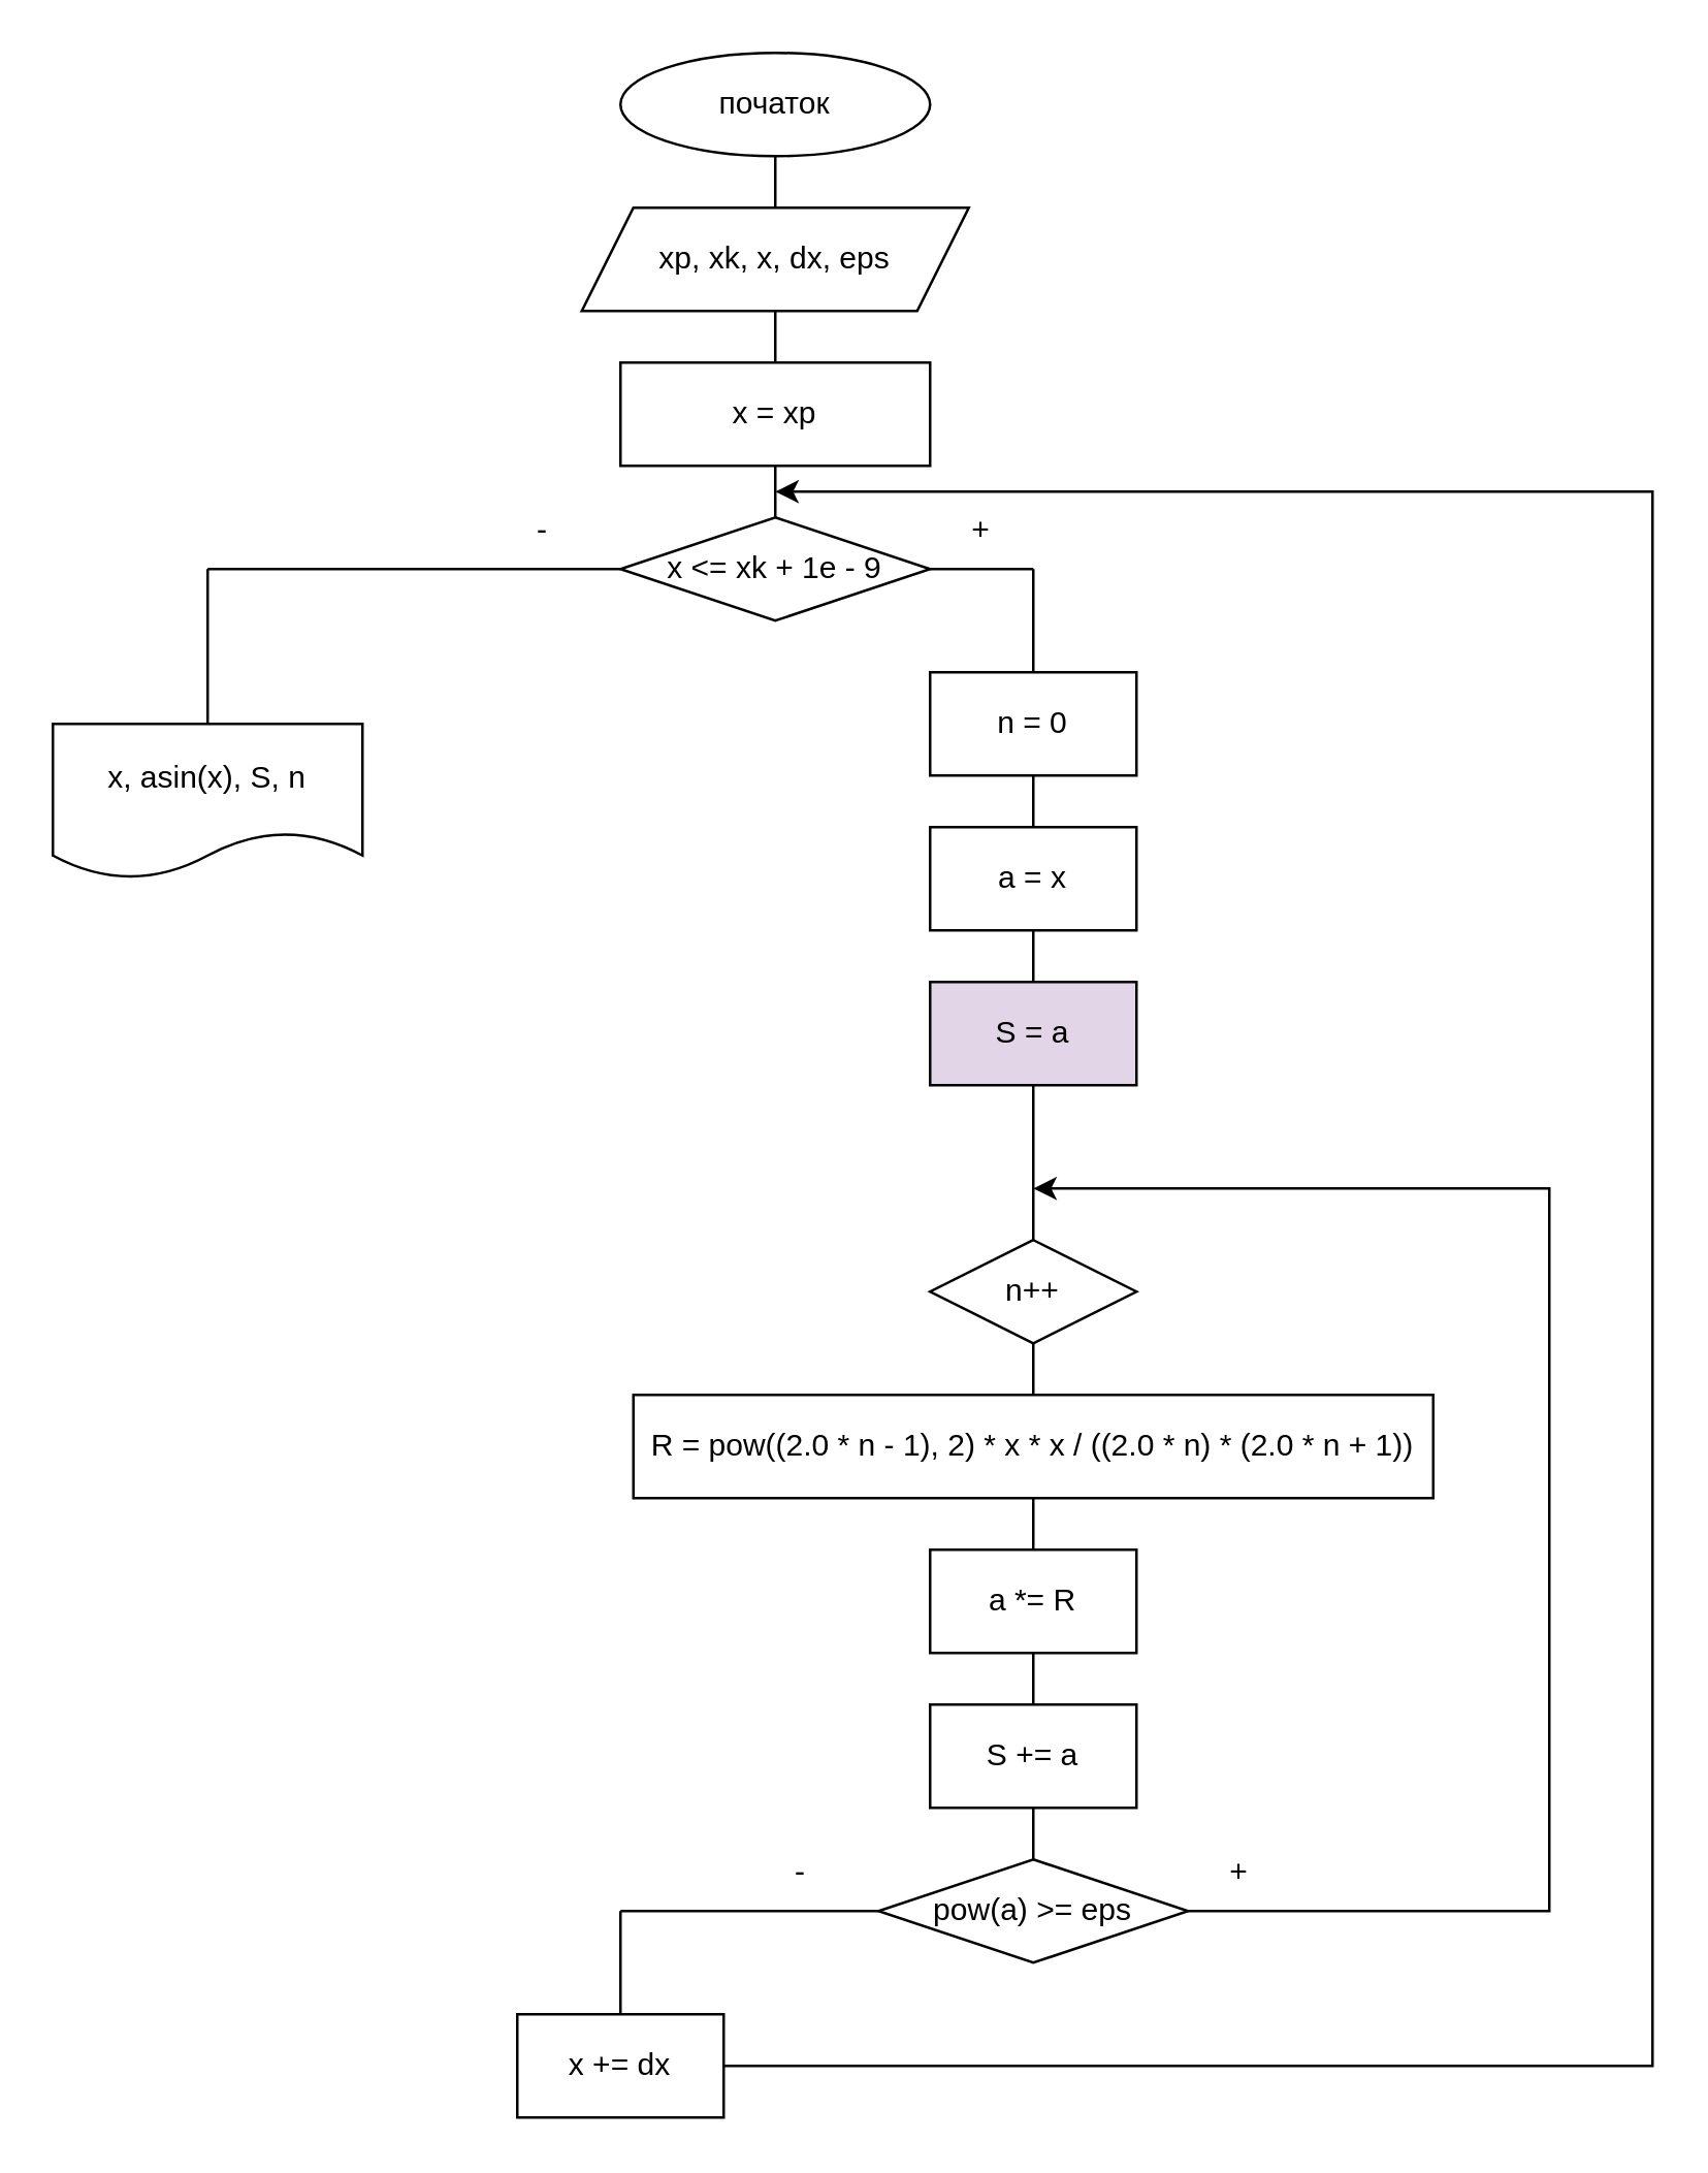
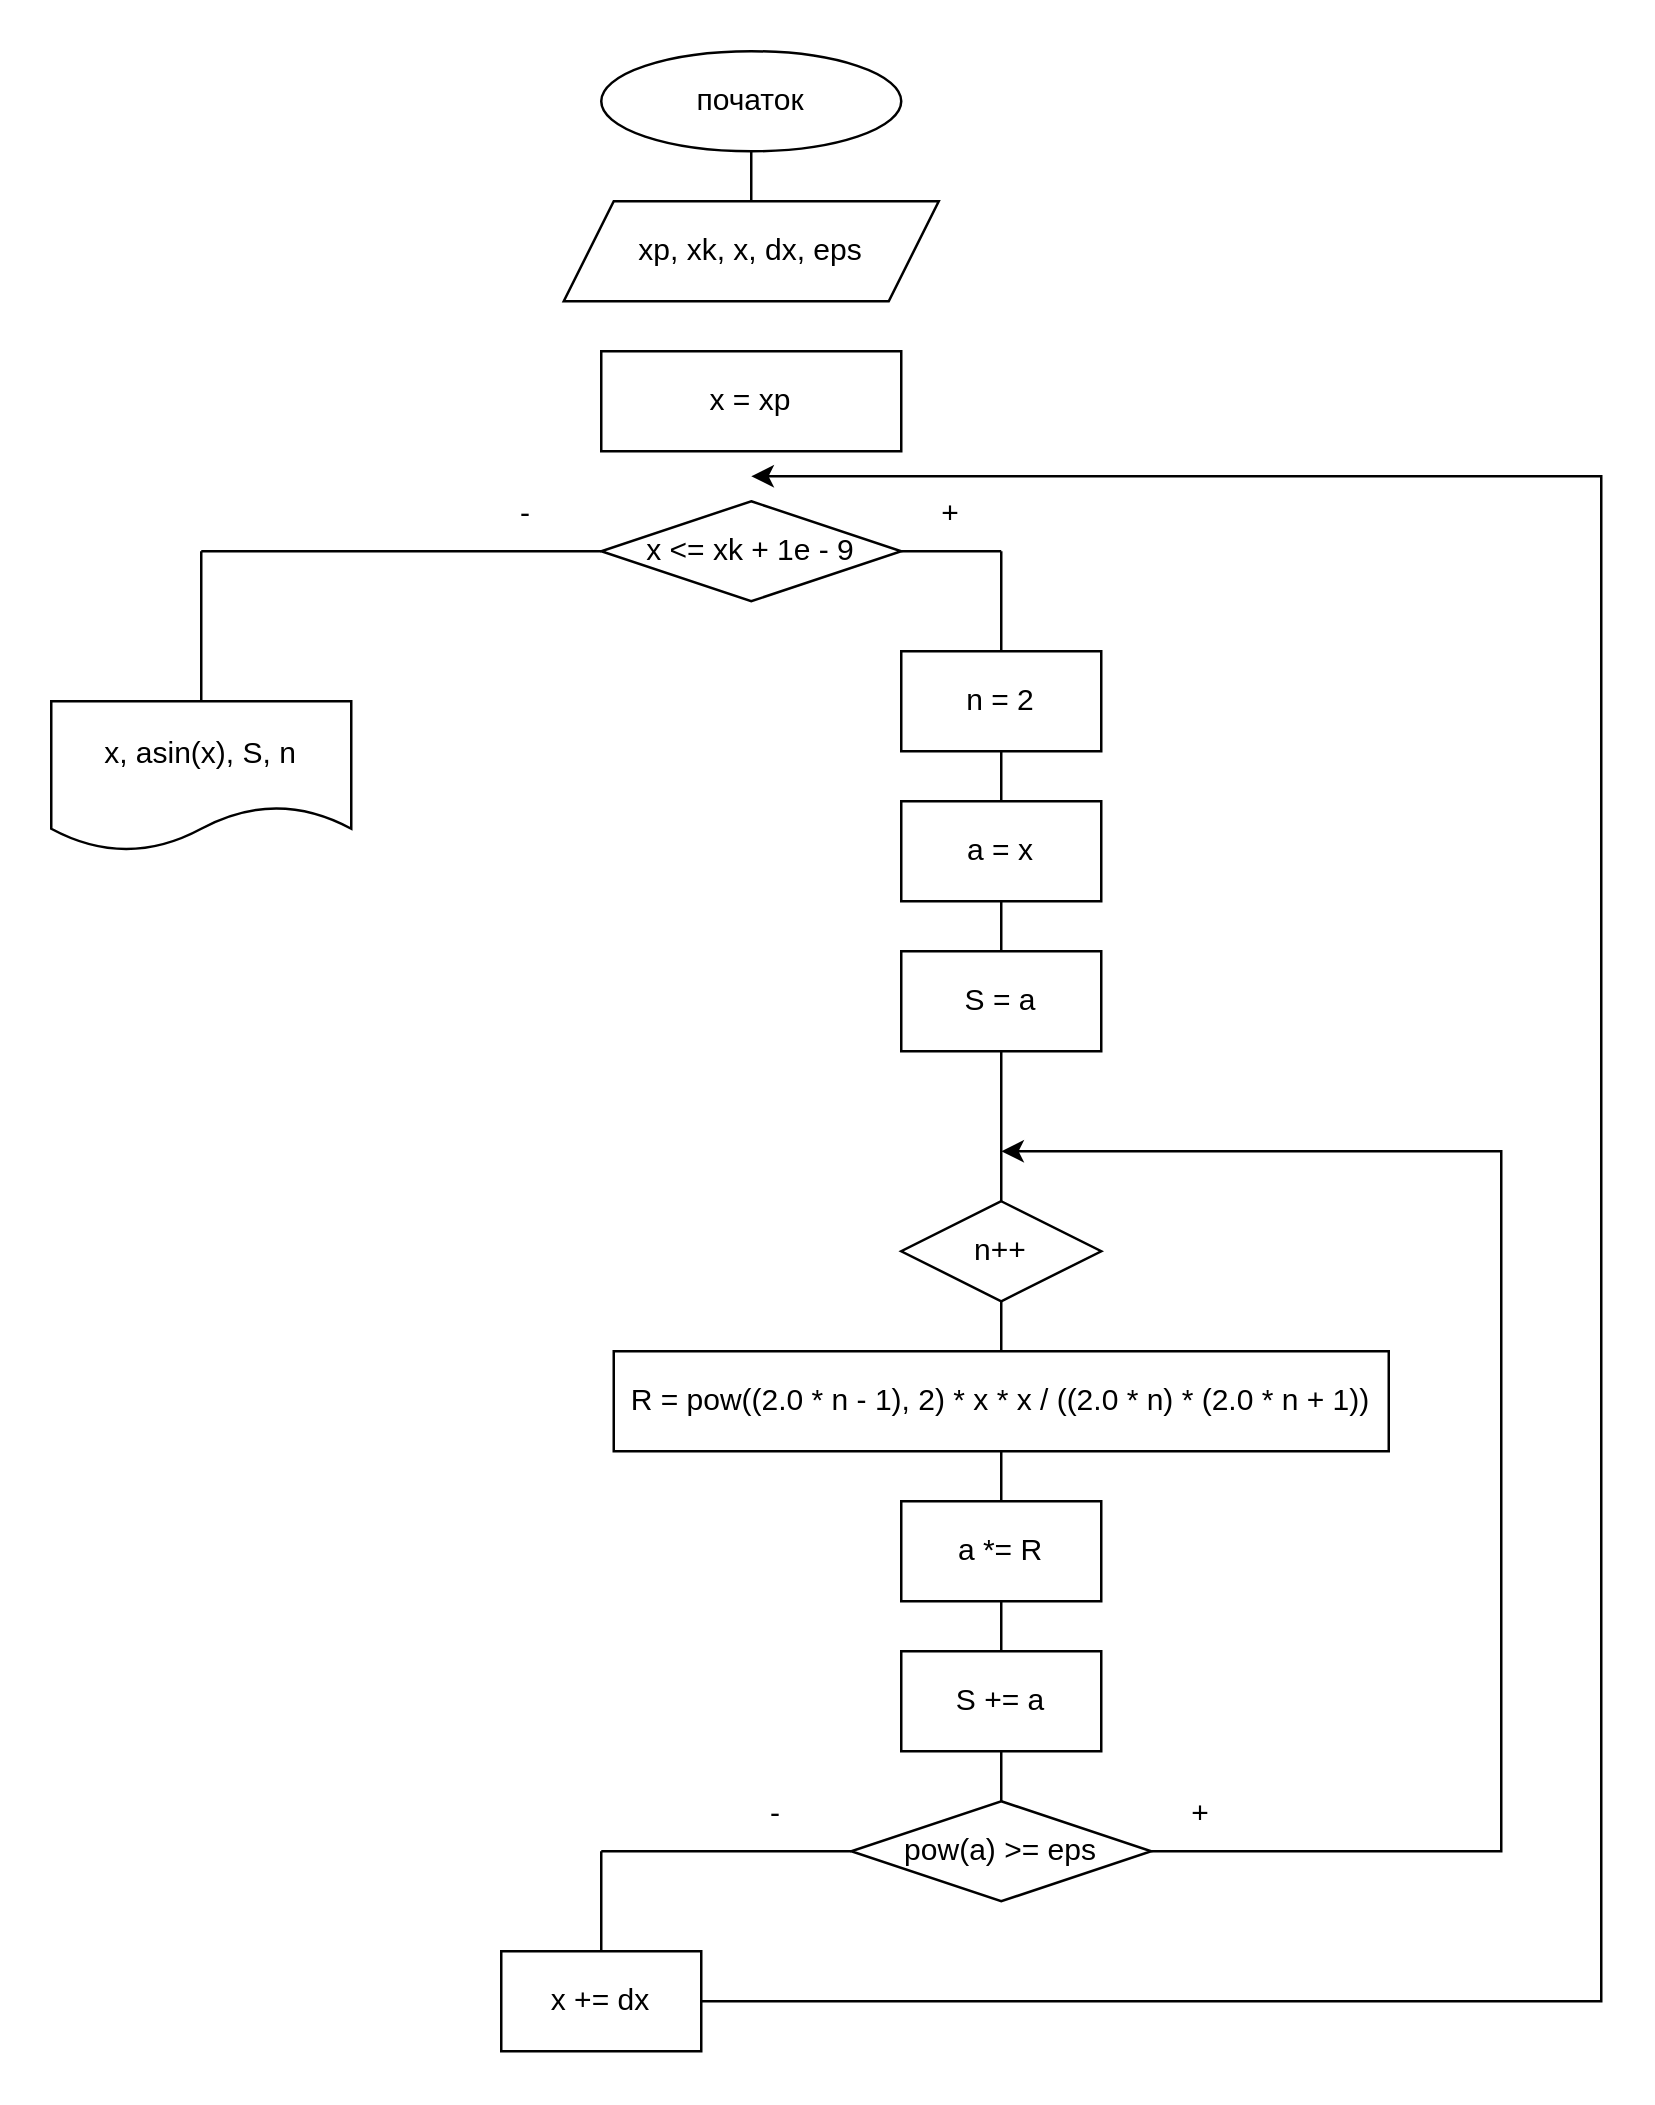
  <mxCell id="0" />
  <mxCell id="1" parent="0" />
  <mxCell id="2" value="початок" style="ellipse;whiteSpace=wrap;html=1;" parent="1" vertex="1"><mxGeometry x="240" y="20" width="120" height="40" as="geometry" /></mxCell>
  <mxCell id="3" value="xp, xk, x, dx, eps" style="shape=parallelogram;perimeter=parallelogramPerimeter;whiteSpace=wrap;html=1;fixedSize=1;" parent="1" vertex="1"><mxGeometry x="225" y="80" width="150" height="40" as="geometry" /></mxCell>
  <mxCell id="4" value="x = xp" style="rounded=0;whiteSpace=wrap;html=1;" parent="1" vertex="1"><mxGeometry x="240" y="140" width="120" height="40" as="geometry" /></mxCell>
  <mxCell id="5" value="x &amp;lt;= xk + 1e - 9" style="rhombus;whiteSpace=wrap;html=1;" parent="1" vertex="1"><mxGeometry x="240" y="200" width="120" height="40" as="geometry" /></mxCell>
- <mxCell id="6" value="n = 0" style="rounded=0;whiteSpace=wrap;html=1;" parent="1" vertex="1"><mxGeometry x="360" y="260" width="80" height="40" as="geometry" /></mxCell>
+ <mxCell id="6" value="n = 2" style="rounded=0;whiteSpace=wrap;html=1;" parent="1" vertex="1"><mxGeometry x="360" y="260" width="80" height="40" as="geometry" /></mxCell>
  <mxCell id="7" value="a = x" style="rounded=0;whiteSpace=wrap;html=1;" parent="1" vertex="1"><mxGeometry x="360" y="320" width="80" height="40" as="geometry" /></mxCell>
- <mxCell id="8" value="S = a" style="rounded=0;whiteSpace=wrap;html=1;fillColor=#e1d5e7;" parent="1" vertex="1"><mxGeometry x="360" y="380" width="80" height="40" as="geometry" /></mxCell>
+ <mxCell id="8" value="S = a" style="rounded=0;whiteSpace=wrap;html=1;" parent="1" vertex="1"><mxGeometry x="360" y="380" width="80" height="40" as="geometry" /></mxCell>
  <mxCell id="9" value="n++" style="rhombus;whiteSpace=wrap;html=1;" parent="1" vertex="1"><mxGeometry x="360" y="480" width="80" height="40" as="geometry" /></mxCell>
  <mxCell id="10" value="R = pow((2.0 * n - 1), 2) * x * x / ((2.0 * n) * (2.0 * n + 1))" style="rounded=0;whiteSpace=wrap;html=1;" parent="1" vertex="1"><mxGeometry x="245" y="540" width="310" height="40" as="geometry" /></mxCell>
  <mxCell id="11" value="a *= R" style="rounded=0;whiteSpace=wrap;html=1;" parent="1" vertex="1"><mxGeometry x="360" y="600" width="80" height="40" as="geometry" /></mxCell>
  <mxCell id="12" value="S += a" style="rounded=0;whiteSpace=wrap;html=1;" parent="1" vertex="1"><mxGeometry x="360" y="660" width="80" height="40" as="geometry" /></mxCell>
  <mxCell id="13" style="edgeStyle=orthogonalEdgeStyle;rounded=0;orthogonalLoop=1;jettySize=auto;html=1;" parent="1" source="14" edge="1"><mxGeometry relative="1" as="geometry"><mxPoint x="400" y="460" as="targetPoint" /><Array as="points"><mxPoint x="600" y="740" /></Array></mxGeometry></mxCell>
  <mxCell id="14" value="pow(a) &gt;= eps" style="rhombus;whiteSpace=wrap;html=1;" parent="1" vertex="1"><mxGeometry x="340" y="720" width="120" height="40" as="geometry" /></mxCell>
  <mxCell id="15" value="x += dx" style="rounded=0;whiteSpace=wrap;html=1;" parent="1" vertex="1"><mxGeometry x="200" y="780" width="80" height="40" as="geometry" /></mxCell>
  <mxCell id="16" value="" style="endArrow=none;html=1;rounded=0;entryX=0;entryY=0.5;entryDx=0;entryDy=0;" parent="1" target="14" edge="1"><mxGeometry width="50" height="50" relative="1" as="geometry"><mxPoint x="240" y="740" as="sourcePoint" /><mxPoint x="380" y="780" as="targetPoint" /></mxGeometry></mxCell>
  <mxCell id="17" value="" style="endArrow=none;html=1;rounded=0;exitX=0.5;exitY=0;exitDx=0;exitDy=0;" parent="1" source="15" edge="1"><mxGeometry width="50" height="50" relative="1" as="geometry"><mxPoint x="330" y="830" as="sourcePoint" /><mxPoint x="240" y="740" as="targetPoint" /></mxGeometry></mxCell>
  <mxCell id="18" value="" style="endArrow=none;html=1;rounded=0;entryX=0.5;entryY=1;entryDx=0;entryDy=0;exitX=0.5;exitY=0;exitDx=0;exitDy=0;" parent="1" source="3" target="2" edge="1"><mxGeometry width="50" height="50" relative="1" as="geometry"><mxPoint x="390" y="280" as="sourcePoint" /><mxPoint x="440" y="230" as="targetPoint" /></mxGeometry></mxCell>
- <mxCell id="19" value="" style="endArrow=none;html=1;rounded=0;entryX=0.5;entryY=1;entryDx=0;entryDy=0;exitX=0.5;exitY=0;exitDx=0;exitDy=0;" parent="1" source="4" target="3" edge="1"><mxGeometry width="50" height="50" relative="1" as="geometry"><mxPoint x="390" y="280" as="sourcePoint" /><mxPoint x="440" y="230" as="targetPoint" /></mxGeometry></mxCell>
- <mxCell id="20" value="" style="endArrow=none;html=1;rounded=0;entryX=0.5;entryY=1;entryDx=0;entryDy=0;exitX=0.5;exitY=0;exitDx=0;exitDy=0;" parent="1" source="5" target="4" edge="1"><mxGeometry width="50" height="50" relative="1" as="geometry"><mxPoint x="390" y="280" as="sourcePoint" /><mxPoint x="440" y="230" as="targetPoint" /></mxGeometry></mxCell>
  <mxCell id="21" value="" style="endArrow=none;html=1;rounded=0;entryX=1;entryY=0.5;entryDx=0;entryDy=0;" parent="1" target="5" edge="1"><mxGeometry width="50" height="50" relative="1" as="geometry"><mxPoint x="400" y="220" as="sourcePoint" /><mxPoint x="440" y="250" as="targetPoint" /></mxGeometry></mxCell>
  <mxCell id="22" value="" style="endArrow=none;html=1;rounded=0;exitX=0.5;exitY=0;exitDx=0;exitDy=0;" parent="1" source="6" edge="1"><mxGeometry width="50" height="50" relative="1" as="geometry"><mxPoint x="390" y="300" as="sourcePoint" /><mxPoint x="400" y="220" as="targetPoint" /></mxGeometry></mxCell>
  <mxCell id="23" value="" style="endArrow=none;html=1;rounded=0;entryX=0.5;entryY=1;entryDx=0;entryDy=0;exitX=0.5;exitY=0;exitDx=0;exitDy=0;" parent="1" source="7" target="6" edge="1"><mxGeometry width="50" height="50" relative="1" as="geometry"><mxPoint x="390" y="400" as="sourcePoint" /><mxPoint x="440" y="350" as="targetPoint" /></mxGeometry></mxCell>
  <mxCell id="24" value="" style="endArrow=none;html=1;rounded=0;entryX=0.5;entryY=1;entryDx=0;entryDy=0;exitX=0.5;exitY=0;exitDx=0;exitDy=0;" parent="1" source="8" target="7" edge="1"><mxGeometry width="50" height="50" relative="1" as="geometry"><mxPoint x="390" y="400" as="sourcePoint" /><mxPoint x="440" y="350" as="targetPoint" /></mxGeometry></mxCell>
  <mxCell id="25" value="" style="endArrow=none;html=1;rounded=0;entryX=0.5;entryY=1;entryDx=0;entryDy=0;exitX=0.5;exitY=0;exitDx=0;exitDy=0;" parent="1" source="9" target="8" edge="1"><mxGeometry width="50" height="50" relative="1" as="geometry"><mxPoint x="390" y="470" as="sourcePoint" /><mxPoint x="440" y="420" as="targetPoint" /></mxGeometry></mxCell>
  <mxCell id="26" value="" style="endArrow=none;html=1;rounded=0;entryX=0.5;entryY=1;entryDx=0;entryDy=0;exitX=0.5;exitY=0;exitDx=0;exitDy=0;" parent="1" source="10" target="9" edge="1"><mxGeometry width="50" height="50" relative="1" as="geometry"><mxPoint x="390" y="610" as="sourcePoint" /><mxPoint x="440" y="560" as="targetPoint" /></mxGeometry></mxCell>
  <mxCell id="27" value="" style="endArrow=none;html=1;rounded=0;entryX=0.5;entryY=1;entryDx=0;entryDy=0;exitX=0.5;exitY=0;exitDx=0;exitDy=0;" parent="1" source="11" target="10" edge="1"><mxGeometry width="50" height="50" relative="1" as="geometry"><mxPoint x="390" y="610" as="sourcePoint" /><mxPoint x="440" y="560" as="targetPoint" /></mxGeometry></mxCell>
  <mxCell id="28" value="" style="endArrow=none;html=1;rounded=0;entryX=0.5;entryY=1;entryDx=0;entryDy=0;exitX=0.5;exitY=0;exitDx=0;exitDy=0;" parent="1" source="12" target="11" edge="1"><mxGeometry width="50" height="50" relative="1" as="geometry"><mxPoint x="390" y="730" as="sourcePoint" /><mxPoint x="440" y="680" as="targetPoint" /></mxGeometry></mxCell>
  <mxCell id="29" value="" style="endArrow=none;html=1;rounded=0;entryX=0.5;entryY=1;entryDx=0;entryDy=0;exitX=0.5;exitY=0;exitDx=0;exitDy=0;" parent="1" source="14" target="12" edge="1"><mxGeometry width="50" height="50" relative="1" as="geometry"><mxPoint x="390" y="730" as="sourcePoint" /><mxPoint x="440" y="680" as="targetPoint" /></mxGeometry></mxCell>
  <mxCell id="30" value="" style="endArrow=classic;html=1;rounded=0;exitX=1;exitY=0.5;exitDx=0;exitDy=0;" parent="1" source="15" edge="1"><mxGeometry width="50" height="50" relative="1" as="geometry"><mxPoint x="390" y="780" as="sourcePoint" /><mxPoint x="300" y="190" as="targetPoint" /><Array as="points"><mxPoint x="480" y="800" /><mxPoint x="640" y="800" /><mxPoint x="640" y="190" /></Array></mxGeometry></mxCell>
  <mxCell id="31" value="" style="endArrow=none;html=1;rounded=0;entryX=0;entryY=0.5;entryDx=0;entryDy=0;" parent="1" target="5" edge="1"><mxGeometry width="50" height="50" relative="1" as="geometry"><mxPoint x="80" y="220" as="sourcePoint" /><mxPoint x="200" y="390" as="targetPoint" /></mxGeometry></mxCell>
  <mxCell id="32" value="x, asin(x), S, n" style="shape=document;whiteSpace=wrap;html=1;boundedLbl=1;" parent="1" vertex="1"><mxGeometry x="20" y="280" width="120" height="60" as="geometry" /></mxCell>
  <mxCell id="33" value="" style="endArrow=none;html=1;rounded=0;exitX=0.5;exitY=0;exitDx=0;exitDy=0;" parent="1" source="32" edge="1"><mxGeometry width="50" height="50" relative="1" as="geometry"><mxPoint x="150" y="470" as="sourcePoint" /><mxPoint x="80" y="220" as="targetPoint" /></mxGeometry></mxCell>
  <mxCell id="34" value="+" style="text;html=1;whiteSpace=wrap;strokeColor=none;fillColor=none;align=center;verticalAlign=middle;rounded=0;" vertex="1" parent="1"><mxGeometry x="350" y="190" width="60" height="30" as="geometry" /></mxCell>
  <mxCell id="35" value="-" style="text;html=1;whiteSpace=wrap;strokeColor=none;fillColor=none;align=center;verticalAlign=middle;rounded=0;" vertex="1" parent="1"><mxGeometry x="180" y="190" width="60" height="30" as="geometry" /></mxCell>
  <mxCell id="36" value="+" style="text;html=1;whiteSpace=wrap;strokeColor=none;fillColor=none;align=center;verticalAlign=middle;rounded=0;" vertex="1" parent="1"><mxGeometry x="450" y="710" width="60" height="30" as="geometry" /></mxCell>
  <mxCell id="37" value="-" style="text;html=1;whiteSpace=wrap;strokeColor=none;fillColor=none;align=center;verticalAlign=middle;rounded=0;" vertex="1" parent="1"><mxGeometry x="280" y="710" width="60" height="30" as="geometry" /></mxCell>
